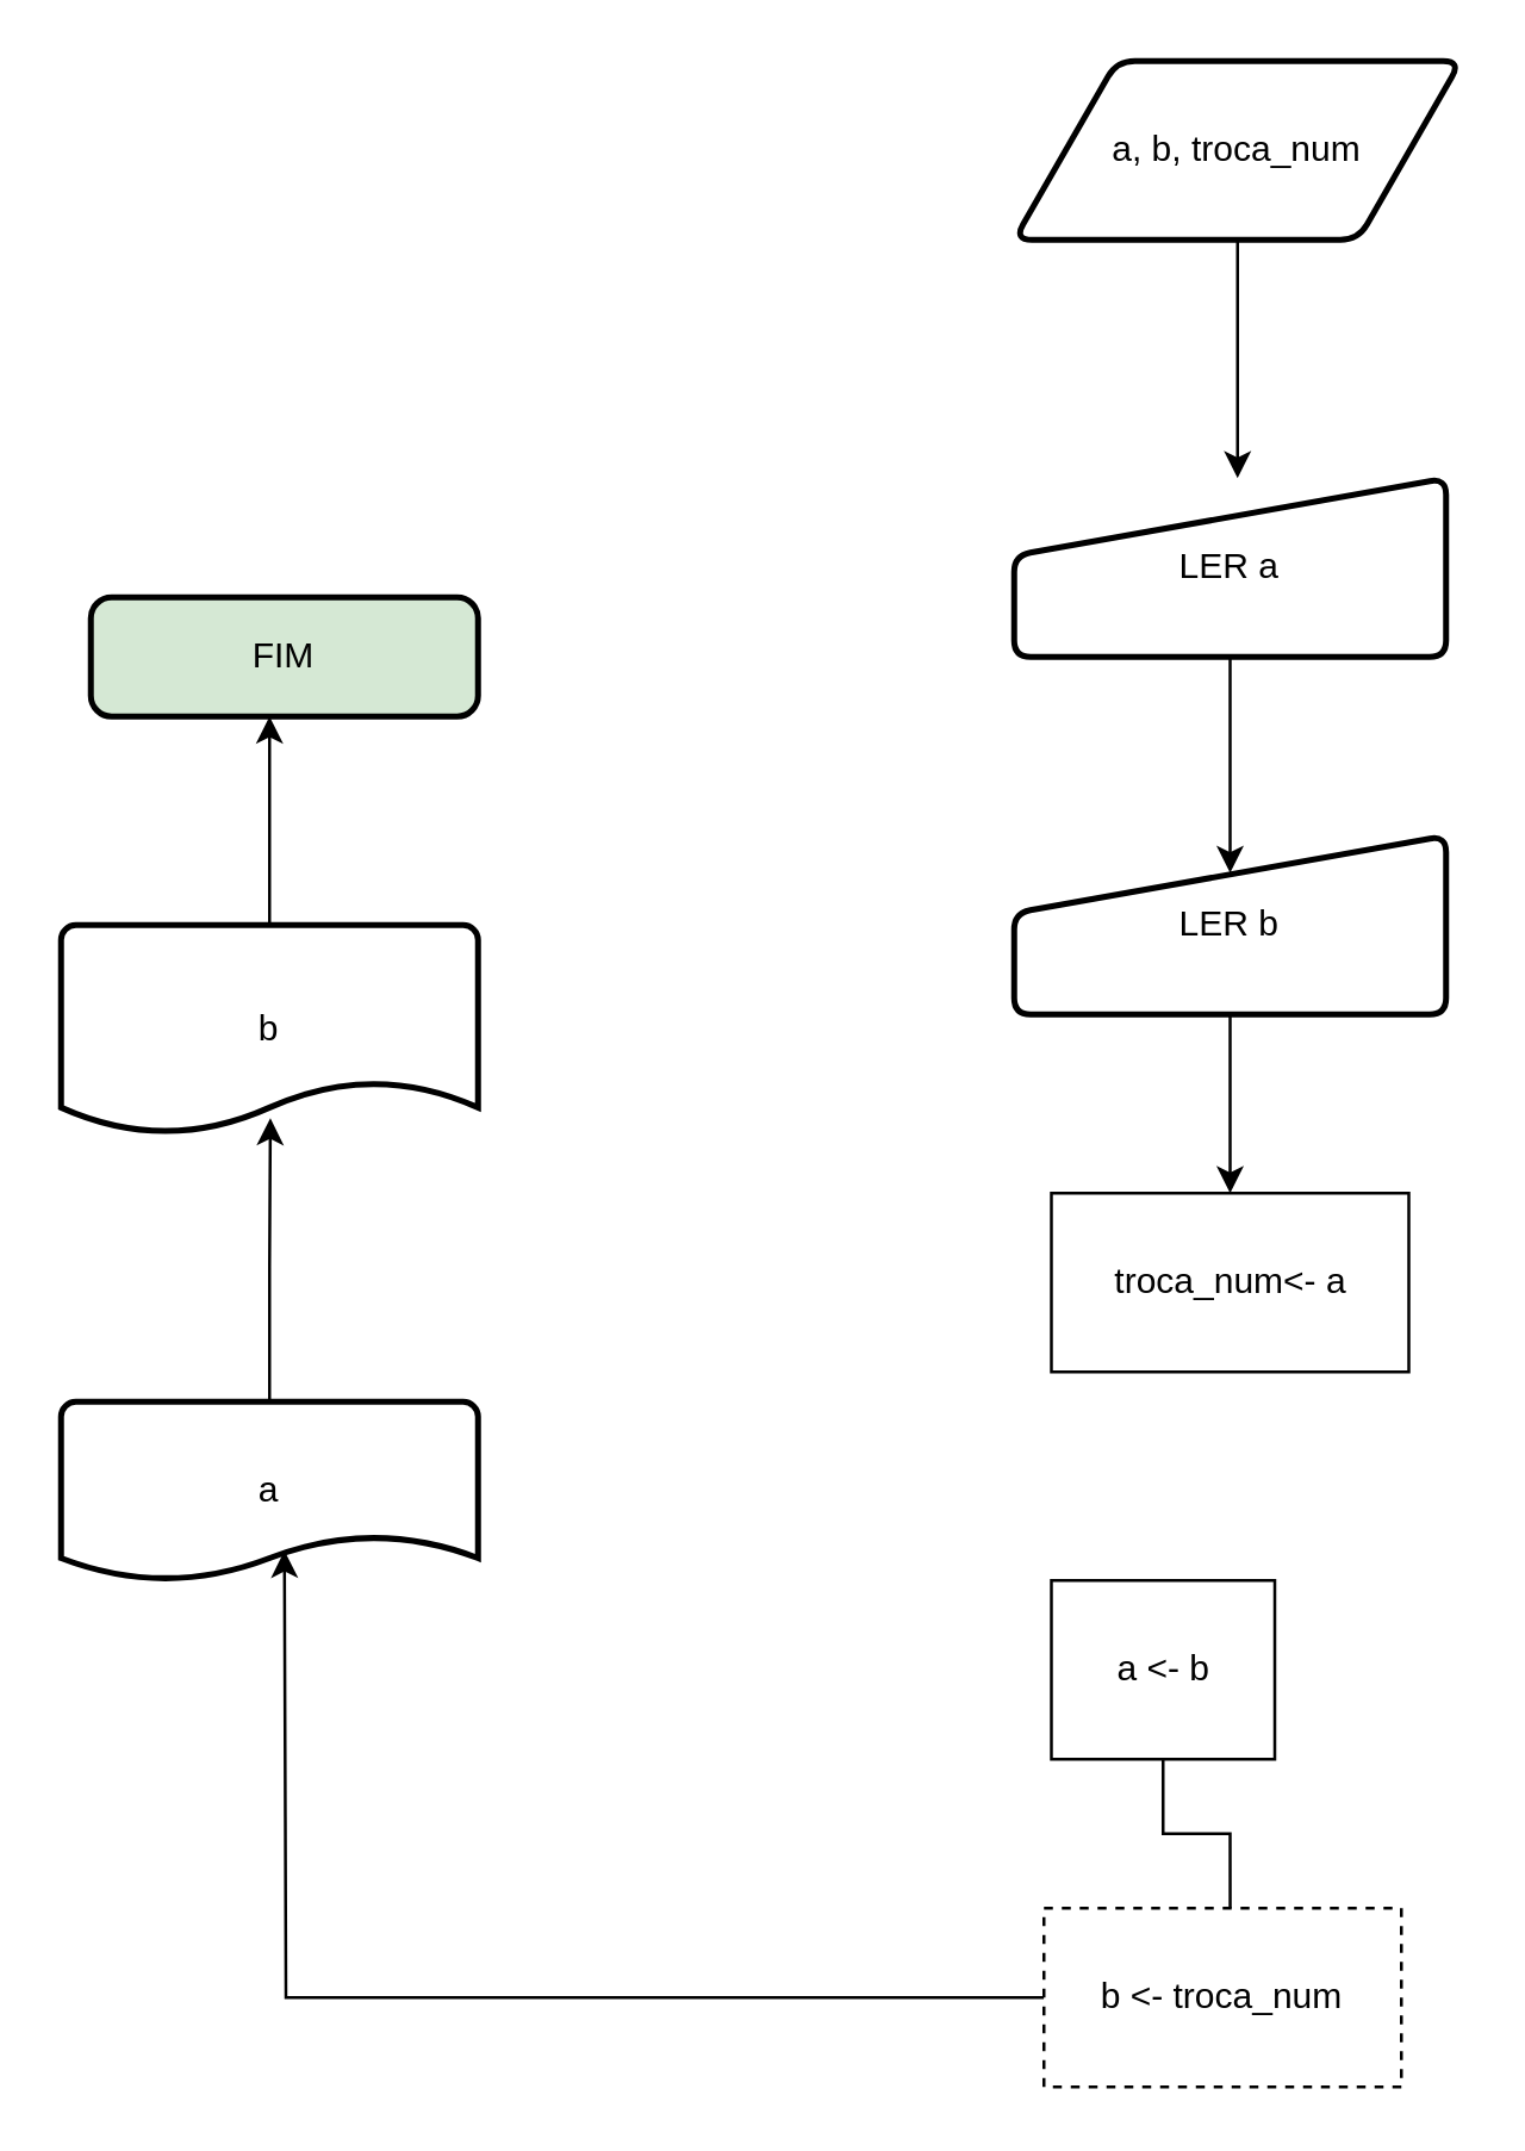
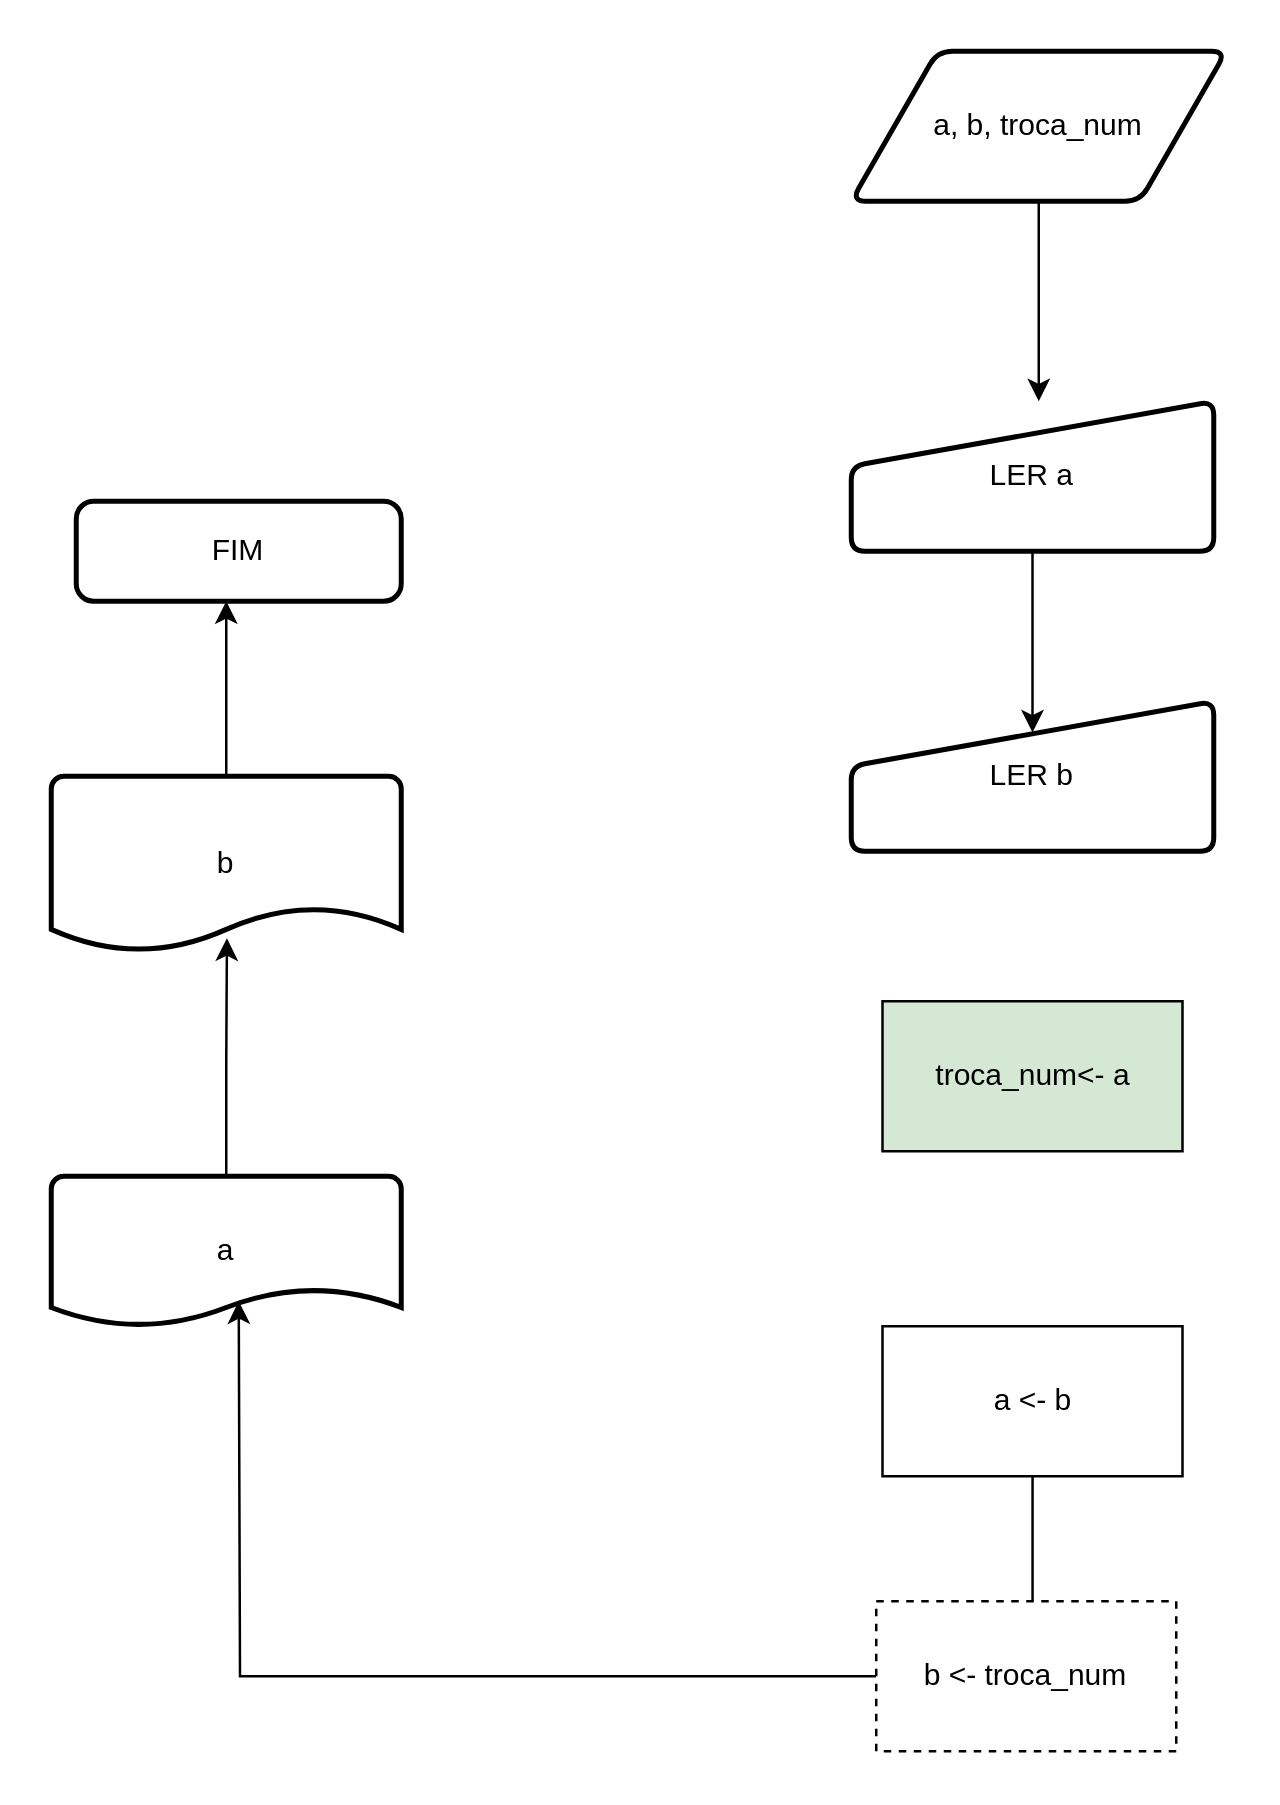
  <mxCell id="0" />
  <mxCell id="1" parent="0" />
  <mxCell id="2" value="" style="edgeStyle=orthogonalEdgeStyle;rounded=0;orthogonalLoop=1;jettySize=auto;html=1;" edge="1" parent="1" source="3"><mxGeometry relative="1" as="geometry"><mxPoint x="415" y="160" as="targetPoint" /></mxGeometry></mxCell>
  <mxCell id="3" value="a, b, troca_num" style="shape=parallelogram;html=1;strokeWidth=2;perimeter=parallelogramPerimeter;whiteSpace=wrap;rounded=1;arcSize=12;size=0.23;" vertex="1" parent="1"><mxGeometry x="340" y="20" width="150" height="60" as="geometry" /></mxCell>
  <mxCell id="4" style="edgeStyle=orthogonalEdgeStyle;rounded=0;orthogonalLoop=1;jettySize=auto;html=1;entryX=0.5;entryY=0.209;entryDx=0;entryDy=0;entryPerimeter=0;" edge="1" parent="1" source="5" target="7"><mxGeometry relative="1" as="geometry" /></mxCell>
  <mxCell id="5" value="LER a" style="html=1;strokeWidth=2;shape=manualInput;whiteSpace=wrap;rounded=1;size=26;arcSize=11;" vertex="1" parent="1"><mxGeometry x="340" y="160" width="145" height="60" as="geometry" /></mxCell>
- <mxCell id="6" style="edgeStyle=orthogonalEdgeStyle;rounded=0;orthogonalLoop=1;jettySize=auto;html=1;entryX=0.5;entryY=0;entryDx=0;entryDy=0;" edge="1" parent="1" source="7" target="8"><mxGeometry relative="1" as="geometry" /></mxCell>
  <mxCell id="7" value="LER b" style="html=1;strokeWidth=2;shape=manualInput;whiteSpace=wrap;rounded=1;size=26;arcSize=11;" vertex="1" parent="1"><mxGeometry x="340" y="280" width="145" height="60" as="geometry" /></mxCell>
- <mxCell id="8" value="troca_num&amp;lt;- a" style="rounded=0;whiteSpace=wrap;html=1;" vertex="1" parent="1"><mxGeometry x="352.5" y="400" width="120" height="60" as="geometry" /></mxCell>
+ <mxCell id="8" value="troca_num&amp;lt;- a" style="rounded=0;whiteSpace=wrap;html=1;fillColor=#d5e8d4;" vertex="1" parent="1"><mxGeometry x="352.5" y="400" width="120" height="60" as="geometry" /></mxCell>
  <mxCell id="9" style="edgeStyle=orthogonalEdgeStyle;rounded=0;orthogonalLoop=1;jettySize=auto;html=1;entryX=0.521;entryY=0.167;entryDx=0;entryDy=0;entryPerimeter=0;" edge="1" parent="1" source="10" target="12"><mxGeometry relative="1" as="geometry" /></mxCell>
- <mxCell id="10" value="a &amp;lt;- b" style="rounded=0;whiteSpace=wrap;html=1;" vertex="1" parent="1"><mxGeometry x="352.5" y="530" width="75" height="60" as="geometry" /></mxCell>
+ <mxCell id="10" value="a &amp;lt;- b" style="rounded=0;whiteSpace=wrap;html=1;" vertex="1" parent="1"><mxGeometry x="352.5" y="530" width="120" height="60" as="geometry" /></mxCell>
  <mxCell id="11" style="edgeStyle=orthogonalEdgeStyle;rounded=0;orthogonalLoop=1;jettySize=auto;html=1;entryX=0.5;entryY=1;entryDx=0;entryDy=0;" edge="1" parent="1" source="12"><mxGeometry relative="1" as="geometry"><mxPoint x="95" y="520" as="targetPoint" /></mxGeometry></mxCell>
  <mxCell id="12" value="b &amp;lt;- troca_num" style="rounded=0;whiteSpace=wrap;html=1;dashed=1;" vertex="1" parent="1"><mxGeometry x="350" y="640" width="120" height="60" as="geometry" /></mxCell>
- <mxCell id="13" value="FIM" style="rounded=1;whiteSpace=wrap;html=1;absoluteArcSize=1;arcSize=14;strokeWidth=2;fillColor=#d5e8d4;" vertex="1" parent="1"><mxGeometry x="30" y="200" width="130" height="40" as="geometry" /></mxCell>
+ <mxCell id="13" value="FIM" style="rounded=1;whiteSpace=wrap;html=1;absoluteArcSize=1;arcSize=14;strokeWidth=2;" vertex="1" parent="1"><mxGeometry x="30" y="200" width="130" height="40" as="geometry" /></mxCell>
  <mxCell id="14" style="edgeStyle=orthogonalEdgeStyle;rounded=0;orthogonalLoop=1;jettySize=auto;html=1;entryX=0.502;entryY=0.926;entryDx=0;entryDy=0;entryPerimeter=0;" edge="1" parent="1" source="15" target="17"><mxGeometry relative="1" as="geometry" /></mxCell>
  <mxCell id="15" value="a" style="strokeWidth=2;html=1;shape=mxgraph.flowchart.document2;whiteSpace=wrap;size=0.25;" vertex="1" parent="1"><mxGeometry x="20" y="470" width="140" height="60" as="geometry" /></mxCell>
  <mxCell id="16" style="edgeStyle=orthogonalEdgeStyle;rounded=0;orthogonalLoop=1;jettySize=auto;html=1;" edge="1" parent="1" source="17"><mxGeometry relative="1" as="geometry"><mxPoint x="90" y="240" as="targetPoint" /></mxGeometry></mxCell>
  <mxCell id="17" value="b" style="strokeWidth=2;html=1;shape=mxgraph.flowchart.document2;whiteSpace=wrap;size=0.25;" vertex="1" parent="1"><mxGeometry x="20" y="310" width="140" height="70" as="geometry" /></mxCell>
